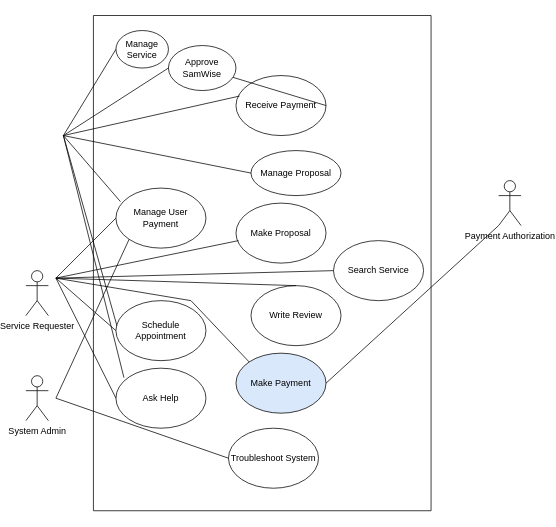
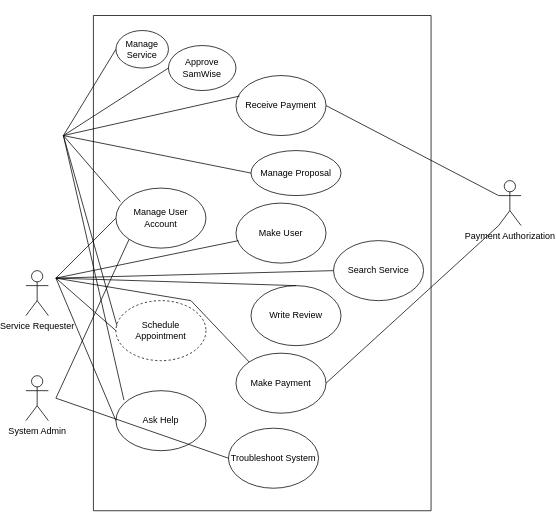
  <mxCell id="0" />
  <mxCell id="1" parent="0" />
  <mxCell id="2" value="Service Requester" style="shape=umlActor;verticalLabelPosition=bottom;verticalAlign=top;html=1;outlineConnect=0;" parent="1" vertex="1"><mxGeometry x="20" y="360" width="30" height="60" as="geometry" /></mxCell>
  <mxCell id="3" value="Payment Authorization" style="shape=umlActor;verticalLabelPosition=bottom;verticalAlign=top;html=1;outlineConnect=0;" parent="1" vertex="1"><mxGeometry x="650" y="240" width="30" height="60" as="geometry" /></mxCell>
  <mxCell id="4" value="" style="swimlane;startSize=0;" parent="1" vertex="1"><mxGeometry x="110" y="20" width="450" height="660" as="geometry" /></mxCell>
- <mxCell id="5" value="Make Payment" style="ellipse;whiteSpace=wrap;html=1;fillColor=#dae8fc;" parent="4" vertex="1"><mxGeometry x="190" y="450" width="120" height="80" as="geometry" /></mxCell>
+ <mxCell id="5" value="Make Payment" style="ellipse;whiteSpace=wrap;html=1;" parent="4" vertex="1"><mxGeometry x="190" y="450" width="120" height="80" as="geometry" /></mxCell>
  <mxCell id="6" value="Search Service" style="ellipse;whiteSpace=wrap;html=1;" parent="4" vertex="1"><mxGeometry x="320" y="300" width="120" height="80" as="geometry" /></mxCell>
  <mxCell id="7" value="Write Review" style="ellipse;whiteSpace=wrap;html=1;" parent="4" vertex="1"><mxGeometry x="210" y="360" width="120" height="80" as="geometry" /></mxCell>
- <mxCell id="8" value="Schedule Appointment" style="ellipse;whiteSpace=wrap;html=1;" parent="4" vertex="1"><mxGeometry x="30" y="380" width="120" height="80" as="geometry" /></mxCell>
- <mxCell id="9" value="Manage User Payment" style="ellipse;whiteSpace=wrap;html=1;" parent="4" vertex="1"><mxGeometry x="30" y="230" width="120" height="80" as="geometry" /></mxCell>
- <mxCell id="10" value="Ask Help" style="ellipse;whiteSpace=wrap;html=1;" parent="4" vertex="1"><mxGeometry x="30" y="470" width="120" height="80" as="geometry" /></mxCell>
+ <mxCell id="8" value="Schedule Appointment" style="ellipse;whiteSpace=wrap;html=1;dashed=1;" parent="4" vertex="1"><mxGeometry x="30" y="380" width="120" height="80" as="geometry" /></mxCell>
+ <mxCell id="9" value="Manage User Account" style="ellipse;whiteSpace=wrap;html=1;" parent="4" vertex="1"><mxGeometry x="30" y="230" width="120" height="80" as="geometry" /></mxCell>
+ <mxCell id="10" value="Ask Help" style="ellipse;whiteSpace=wrap;html=1;" parent="4" vertex="1"><mxGeometry x="30" y="500" width="120" height="80" as="geometry" /></mxCell>
  <mxCell id="11" value="Receive Payment" style="ellipse;whiteSpace=wrap;html=1;" parent="4" vertex="1"><mxGeometry x="190" y="80" width="120" height="80" as="geometry" /></mxCell>
- <mxCell id="12" value="Make Proposal" style="ellipse;whiteSpace=wrap;html=1;" parent="4" vertex="1"><mxGeometry x="190" y="250" width="120" height="80" as="geometry" /></mxCell>
+ <mxCell id="12" value="Make User" style="ellipse;whiteSpace=wrap;html=1;" parent="4" vertex="1"><mxGeometry x="190" y="250" width="120" height="80" as="geometry" /></mxCell>
  <mxCell id="13" value="Troubleshoot System" style="ellipse;whiteSpace=wrap;html=1;" parent="4" vertex="1"><mxGeometry x="180" y="550" width="120" height="80" as="geometry" /></mxCell>
  <mxCell id="14" value="Approve SamWise" style="ellipse;whiteSpace=wrap;html=1;" parent="4" vertex="1"><mxGeometry x="100" y="40" width="90" height="60" as="geometry" /></mxCell>
  <mxCell id="15" value="Manage Service" style="ellipse;whiteSpace=wrap;html=1;" parent="4" vertex="1"><mxGeometry x="30" y="20" width="70" height="50" as="geometry" /></mxCell>
  <mxCell id="16" value="Manage Proposal" style="ellipse;whiteSpace=wrap;html=1;" parent="4" vertex="1"><mxGeometry x="210" y="180" width="120" height="60" as="geometry" /></mxCell>
  <mxCell id="17" value="" style="endArrow=none;html=1;rounded=0;entryX=0;entryY=0.5;entryDx=0;entryDy=0;" parent="1" target="15" edge="1"><mxGeometry width="50" height="50" relative="1" as="geometry"><mxPoint x="70" y="180" as="sourcePoint" /><mxPoint x="350" y="170" as="targetPoint" /></mxGeometry></mxCell>
  <mxCell id="18" value="" style="endArrow=none;html=1;rounded=0;entryX=0.05;entryY=0.225;entryDx=0;entryDy=0;entryPerimeter=0;" parent="1" target="9" edge="1"><mxGeometry width="50" height="50" relative="1" as="geometry"><mxPoint x="70" y="180" as="sourcePoint" /><mxPoint x="350" y="290" as="targetPoint" /></mxGeometry></mxCell>
  <mxCell id="19" value="" style="endArrow=none;html=1;rounded=0;exitX=0.011;exitY=0.417;exitDx=0;exitDy=0;exitPerimeter=0;" parent="1" source="8" edge="1"><mxGeometry width="50" height="50" relative="1" as="geometry"><mxPoint x="300" y="340" as="sourcePoint" /><mxPoint x="70" y="180" as="targetPoint" /></mxGeometry></mxCell>
  <mxCell id="20" value="" style="endArrow=none;html=1;rounded=0;entryX=0.089;entryY=0.158;entryDx=0;entryDy=0;entryPerimeter=0;" parent="1" target="10" edge="1"><mxGeometry width="50" height="50" relative="1" as="geometry"><mxPoint x="70" y="180" as="sourcePoint" /><mxPoint x="350" y="330" as="targetPoint" /></mxGeometry></mxCell>
  <mxCell id="21" value="" style="endArrow=none;html=1;rounded=0;entryX=0.039;entryY=0.342;entryDx=0;entryDy=0;entryPerimeter=0;" parent="1" target="11" edge="1"><mxGeometry width="50" height="50" relative="1" as="geometry"><mxPoint x="70" y="180" as="sourcePoint" /><mxPoint x="350" y="200" as="targetPoint" /></mxGeometry></mxCell>
  <mxCell id="22" value="" style="endArrow=none;html=1;rounded=0;entryX=0;entryY=0.5;entryDx=0;entryDy=0;" parent="1" target="9" edge="1"><mxGeometry width="50" height="50" relative="1" as="geometry"><mxPoint x="60" y="370" as="sourcePoint" /><mxPoint x="350" y="400" as="targetPoint" /></mxGeometry></mxCell>
  <mxCell id="23" value="" style="endArrow=none;html=1;rounded=0;entryX=0;entryY=0.5;entryDx=0;entryDy=0;" parent="1" target="8" edge="1"><mxGeometry width="50" height="50" relative="1" as="geometry"><mxPoint x="60" y="370" as="sourcePoint" /><mxPoint x="350" y="400" as="targetPoint" /></mxGeometry></mxCell>
  <mxCell id="24" value="" style="endArrow=none;html=1;rounded=0;entryX=0.5;entryY=0;entryDx=0;entryDy=0;" parent="1" target="7" edge="1"><mxGeometry width="50" height="50" relative="1" as="geometry"><mxPoint x="60" y="370" as="sourcePoint" /><mxPoint x="350" y="400" as="targetPoint" /></mxGeometry></mxCell>
  <mxCell id="25" value="" style="endArrow=none;html=1;rounded=0;entryX=0;entryY=0.5;entryDx=0;entryDy=0;" parent="1" target="6" edge="1"><mxGeometry width="50" height="50" relative="1" as="geometry"><mxPoint x="60" y="370" as="sourcePoint" /><mxPoint x="350" y="400" as="targetPoint" /></mxGeometry></mxCell>
  <mxCell id="26" value="" style="endArrow=none;html=1;rounded=0;entryX=0;entryY=0.5;entryDx=0;entryDy=0;" parent="1" target="10" edge="1"><mxGeometry width="50" height="50" relative="1" as="geometry"><mxPoint x="60" y="370" as="sourcePoint" /><mxPoint x="350" y="400" as="targetPoint" /></mxGeometry></mxCell>
  <mxCell id="27" value="" style="endArrow=none;html=1;rounded=0;entryX=0;entryY=0;entryDx=0;entryDy=0;" parent="1" target="5" edge="1"><mxGeometry width="50" height="50" relative="1" as="geometry"><mxPoint x="60" y="370" as="sourcePoint" /><mxPoint x="350" y="400" as="targetPoint" /><Array as="points"><mxPoint x="240" y="400" /></Array></mxGeometry></mxCell>
  <mxCell id="28" value="" style="endArrow=none;html=1;rounded=0;entryX=0.028;entryY=0.625;entryDx=0;entryDy=0;entryPerimeter=0;" parent="1" target="12" edge="1"><mxGeometry width="50" height="50" relative="1" as="geometry"><mxPoint x="60" y="370" as="sourcePoint" /><mxPoint x="350" y="400" as="targetPoint" /></mxGeometry></mxCell>
- <mxCell id="29" value="" style="endArrow=none;html=1;rounded=0;exitX=1;exitY=0.5;exitDx=0;exitDy=0;" parent="1" source="11" target="14" edge="1"><mxGeometry width="50" height="50" relative="1" as="geometry"><mxPoint x="300" y="260" as="sourcePoint" /><mxPoint x="620" y="170" as="targetPoint" /></mxGeometry></mxCell>
+ <mxCell id="29" value="" style="endArrow=none;html=1;rounded=0;exitX=1;exitY=0.5;exitDx=0;exitDy=0;entryX=0;entryY=0.333;entryDx=0;entryDy=0;entryPerimeter=0;" parent="1" source="11" target="3" edge="1"><mxGeometry width="50" height="50" relative="1" as="geometry"><mxPoint x="300" y="260" as="sourcePoint" /><mxPoint x="620" y="170" as="targetPoint" /></mxGeometry></mxCell>
  <mxCell id="30" value="" style="endArrow=none;html=1;rounded=0;entryX=0;entryY=1;entryDx=0;entryDy=0;entryPerimeter=0;exitX=1;exitY=0.5;exitDx=0;exitDy=0;" parent="1" source="5" target="3" edge="1"><mxGeometry width="50" height="50" relative="1" as="geometry"><mxPoint x="300" y="340" as="sourcePoint" /><mxPoint x="350" y="290" as="targetPoint" /></mxGeometry></mxCell>
  <mxCell id="31" value="System Admin" style="shape=umlActor;verticalLabelPosition=bottom;verticalAlign=top;html=1;outlineConnect=0;" parent="1" vertex="1"><mxGeometry x="20" y="500" width="30" height="60" as="geometry" /></mxCell>
  <mxCell id="32" value="" style="endArrow=none;html=1;rounded=0;entryX=0;entryY=1;entryDx=0;entryDy=0;" parent="1" target="9" edge="1"><mxGeometry width="50" height="50" relative="1" as="geometry"><mxPoint x="60" y="530" as="sourcePoint" /><mxPoint x="110" y="480" as="targetPoint" /></mxGeometry></mxCell>
  <mxCell id="33" value="" style="endArrow=none;html=1;rounded=0;entryX=0;entryY=0.5;entryDx=0;entryDy=0;" parent="1" target="13" edge="1"><mxGeometry width="50" height="50" relative="1" as="geometry"><mxPoint x="60" y="530" as="sourcePoint" /><mxPoint x="80" y="610" as="targetPoint" /></mxGeometry></mxCell>
  <mxCell id="34" value="" style="endArrow=none;html=1;rounded=0;entryX=0;entryY=0.5;entryDx=0;entryDy=0;" parent="1" target="16" edge="1"><mxGeometry width="50" height="50" relative="1" as="geometry"><mxPoint x="70" y="180" as="sourcePoint" /><mxPoint x="360" y="370" as="targetPoint" /></mxGeometry></mxCell>
  <mxCell id="35" value="" style="endArrow=none;html=1;rounded=0;entryX=0;entryY=0.5;entryDx=0;entryDy=0;" parent="1" target="14" edge="1"><mxGeometry width="50" height="50" relative="1" as="geometry"><mxPoint x="70" y="180" as="sourcePoint" /><mxPoint x="360" y="370" as="targetPoint" /></mxGeometry></mxCell>
